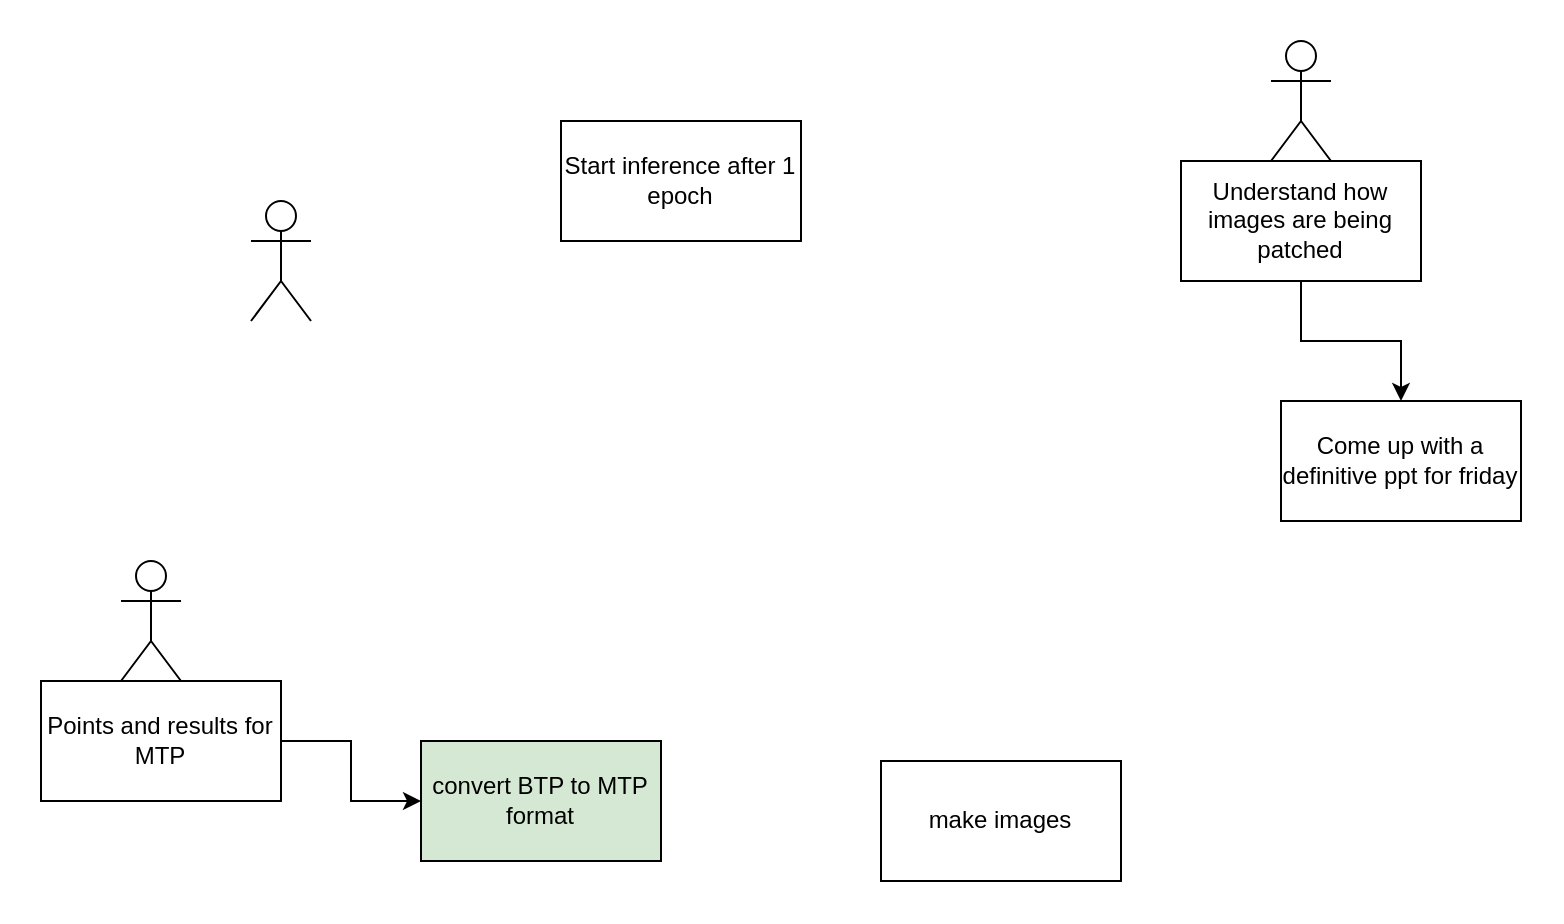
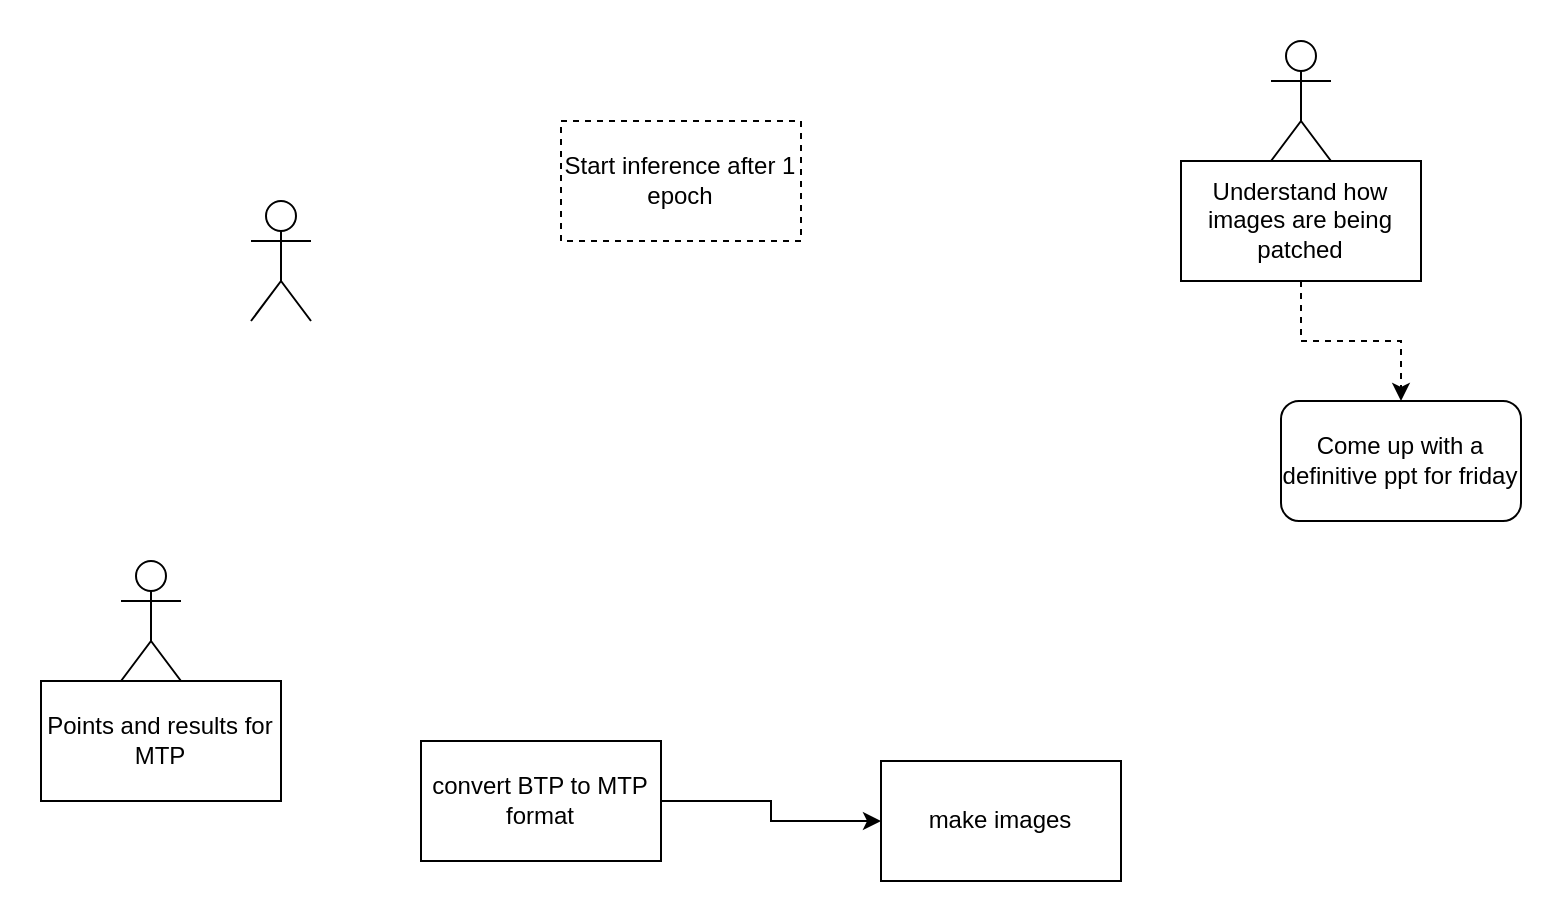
  <mxCell id="0" />
  <mxCell id="1" parent="0" />
- <mxCell id="2" value="Start inference after 1 epoch" style="rounded=0;whiteSpace=wrap;html=1;" parent="1" vertex="1"><mxGeometry x="280" y="60" width="120" height="60" as="geometry" /></mxCell>
- <mxCell id="3" style="edgeStyle=orthogonalEdgeStyle;rounded=0;orthogonalLoop=1;jettySize=auto;html=1;entryX=0.5;entryY=0;entryDx=0;entryDy=0;" parent="1" source="4" target="5" edge="1"><mxGeometry relative="1" as="geometry" /></mxCell>
+ <mxCell id="2" value="Start inference after 1 epoch" style="rounded=0;whiteSpace=wrap;html=1;dashed=1;" parent="1" vertex="1"><mxGeometry x="280" y="60" width="120" height="60" as="geometry" /></mxCell>
+ <mxCell id="3" style="edgeStyle=orthogonalEdgeStyle;rounded=0;orthogonalLoop=1;jettySize=auto;html=1;entryX=0.5;entryY=0;entryDx=0;entryDy=0;dashed=1;" parent="1" source="4" target="5" edge="1"><mxGeometry relative="1" as="geometry" /></mxCell>
  <mxCell id="4" value="Understand how images are being patched" style="rounded=0;whiteSpace=wrap;html=1;" parent="1" vertex="1"><mxGeometry x="590" y="80" width="120" height="60" as="geometry" /></mxCell>
- <mxCell id="5" value="Come up with a definitive ppt for friday" style="rounded=0;whiteSpace=wrap;html=1;" parent="1" vertex="1"><mxGeometry x="640" y="200" width="120" height="60" as="geometry" /></mxCell>
- <mxCell id="6" style="edgeStyle=orthogonalEdgeStyle;rounded=0;orthogonalLoop=1;jettySize=auto;html=1;entryX=0;entryY=0.5;entryDx=0;entryDy=0;" parent="1" source="7" target="9" edge="1"><mxGeometry relative="1" as="geometry" /></mxCell>
+ <mxCell id="5" value="Come up with a definitive ppt for friday" style="whiteSpace=wrap;html=1;rounded=1;" parent="1" vertex="1"><mxGeometry x="640" y="200" width="120" height="60" as="geometry" /></mxCell>
  <mxCell id="7" value="Points and results for MTP" style="rounded=0;whiteSpace=wrap;html=1;" parent="1" vertex="1"><mxGeometry x="20" y="340" width="120" height="60" as="geometry" /></mxCell>
- <mxCell id="9" value="convert BTP to MTP format" style="rounded=0;whiteSpace=wrap;html=1;fillColor=#d5e8d4;" parent="1" vertex="1"><mxGeometry x="210" y="370" width="120" height="60" as="geometry" /></mxCell>
+ <mxCell id="8" style="edgeStyle=orthogonalEdgeStyle;rounded=0;orthogonalLoop=1;jettySize=auto;html=1;exitX=1;exitY=0.5;exitDx=0;exitDy=0;entryX=0;entryY=0.5;entryDx=0;entryDy=0;" parent="1" source="9" target="10" edge="1"><mxGeometry relative="1" as="geometry"><mxPoint x="430" y="410" as="targetPoint" /></mxGeometry></mxCell>
+ <mxCell id="9" value="convert BTP to MTP format" style="rounded=0;whiteSpace=wrap;html=1;" parent="1" vertex="1"><mxGeometry x="210" y="370" width="120" height="60" as="geometry" /></mxCell>
  <mxCell id="10" value="make images" style="rounded=0;whiteSpace=wrap;html=1;" parent="1" vertex="1"><mxGeometry x="440" y="380" width="120" height="60" as="geometry" /></mxCell>
  <mxCell id="11" value="" style="shape=umlActor;verticalLabelPosition=bottom;verticalAlign=top;html=1;outlineConnect=0;" parent="1" vertex="1"><mxGeometry x="125" y="100" width="30" height="60" as="geometry" /></mxCell>
  <mxCell id="12" value="" style="shape=umlActor;verticalLabelPosition=bottom;verticalAlign=top;html=1;outlineConnect=0;" parent="1" vertex="1"><mxGeometry x="60" y="280" width="30" height="60" as="geometry" /></mxCell>
  <mxCell id="13" value="" style="shape=umlActor;verticalLabelPosition=bottom;verticalAlign=top;html=1;outlineConnect=0;" parent="1" vertex="1"><mxGeometry x="635" y="20" width="30" height="60" as="geometry" /></mxCell>
